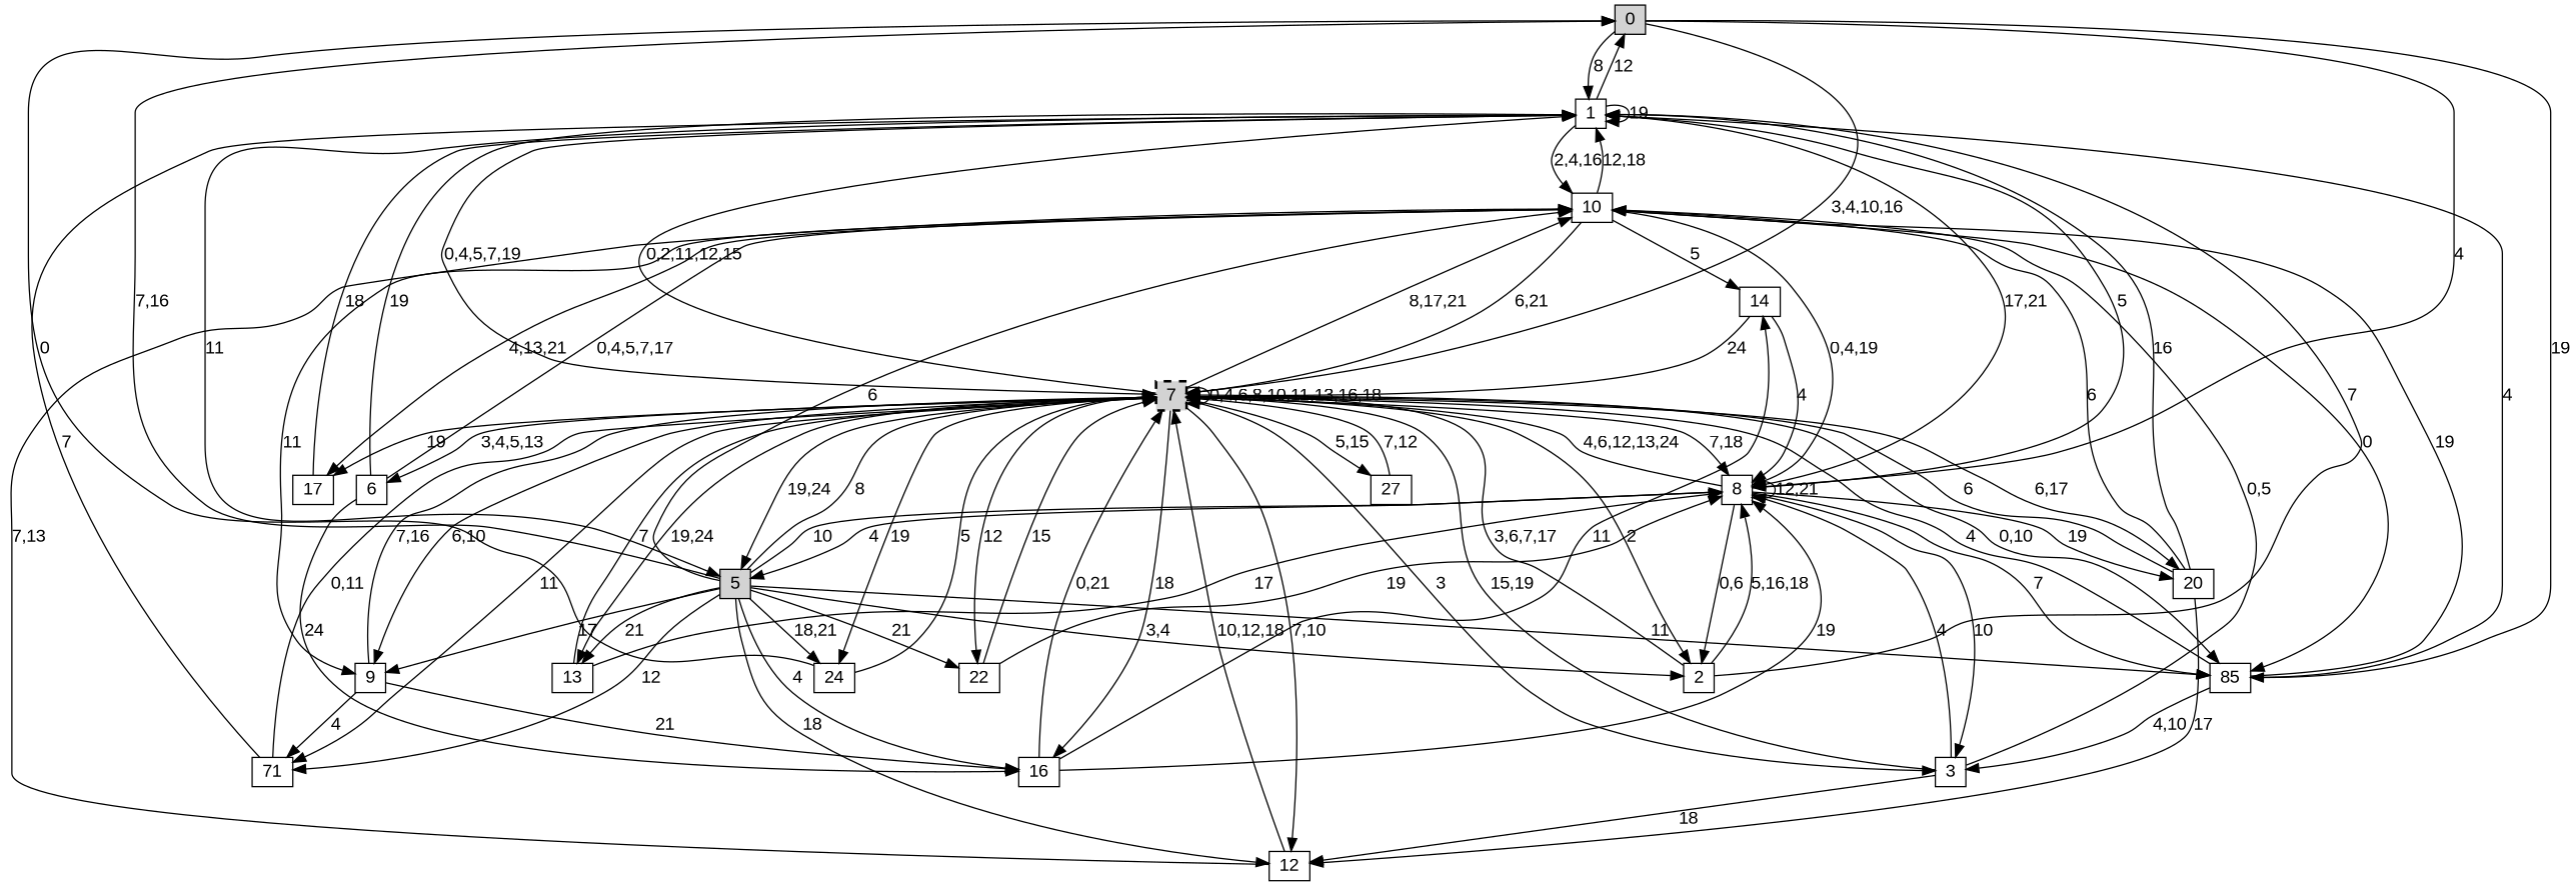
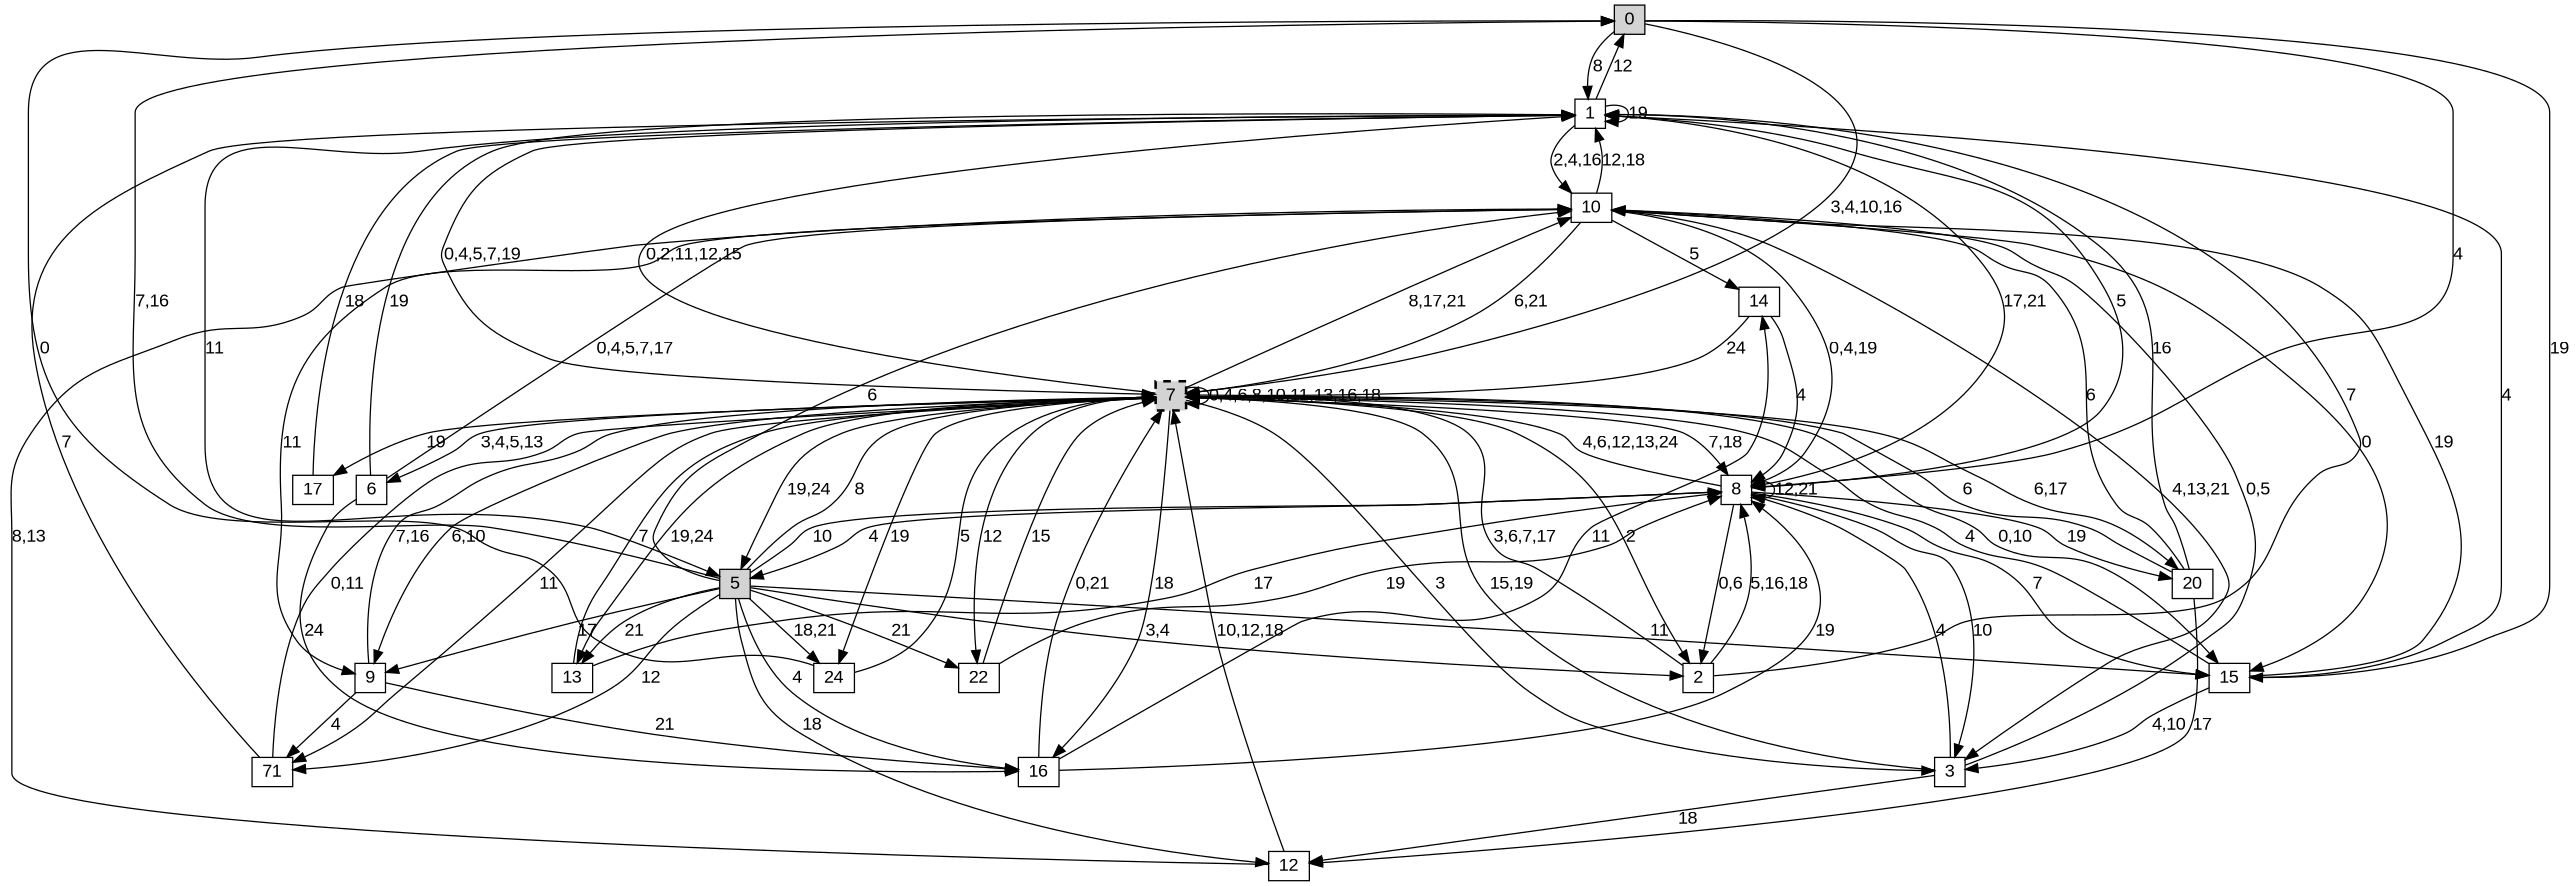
  digraph {
    rankdir=TB
    node [fontname=Arial shape=box]
    edge [fontname=Arial]
    n1 [height=0.1 label=0 style=filled width=0.1]
    n2 [height=0.1 label=1 width=0.1]
    n3 [height=0.1 label=7 style="filled,bold,dashed" width=0.1]
    n4 [height=0.1 label=8 width=0.1]
-   n5 [height=0.1 label=85 width=0.1]
+   n5 [height=0.1 label=15 width=0.1]
    n6 [height=0.1 label=5 style=filled width=0.1]
    n7 [height=0.1 label=10 width=0.1]
    n8 [height=0.1 label=2 width=0.1]
    n9 [height=0.1 label=3 width=0.1]
    n10 [height=0.1 label=12 width=0.1]
    n11 [height=0.1 label=9 width=0.1]
    n12 [height=0.1 label=71 width=0.1]
    n13 [height=0.1 label=13 width=0.1]
    n14 [height=0.1 label=16 width=0.1]
    n15 [height=0.1 label=22 width=0.1]
    n16 [height=0.1 label=24 width=0.1]
    n17 [height=0.1 label=6 width=0.1]
    n18 [height=0.1 label=17 width=0.1]
    n19 [height=0.1 label=20 width=0.1]
-   n20 [height=0.1 label=27 width=0.1]
    n21 [height=0.1 label=14 width=0.1]
    n1 -> n2 [label=8]
    n1 -> n3 [label="3,4,10,16"]
    n1 -> n4 [label=4]
    n1 -> n5 [label=19]
    n2 -> n1 [label=12]
    n2 -> n2 [label=19]
    n2 -> n3 [label="0,4,5,7,19"]
    n2 -> n4 [label="17,21"]
    n2 -> n6 [label=11]
    n2 -> n7 [label="2,4,16"]
    n3 -> n2 [label="0,2,11,12,15"]
    n3 -> n3 [label="0,4,6,8,10,11,13,16,18"]
    n3 -> n4 [label="7,18"]
    n3 -> n5 [label="0,10"]
    n3 -> n6 [label="19,24"]
    n3 -> n7 [label="8,17,21"]
    n3 -> n8 [label=2]
    n3 -> n9 [label=3]
-   n3 -> n10 [label="7,10"]
    n3 -> n11 [label="6,10"]
    n3 -> n12 [label=11]
    n3 -> n13 [label="19,24"]
    n3 -> n14 [label=18]
    n3 -> n15 [label=12]
    n3 -> n16 [label=19]
    n3 -> n17 [label="3,4,5,13"]
    n3 -> n18 [label=19]
    n3 -> n19 [label="6,17"]
-   n3 -> n20 [label="5,15"]
    n4 -> n2 [label=5]
    n4 -> n3 [label="4,6,12,13,24"]
    n4 -> n4 [label="12,21"]
    n4 -> n5 [label=7]
    n4 -> n6 [label=4]
    n4 -> n8 [label="0,6"]
    n4 -> n9 [label=10]
    n4 -> n19 [label=19]
    n5 -> n2 [label=4]
    n5 -> n3 [label=4]
    n5 -> n7 [label=19]
    n5 -> n9 [label="4,10"]
    n6 -> n1 [label="7,16"]
    n6 -> n3 [label=8]
    n6 -> n4 [label=10]
    n6 -> n5 [label=11]
    n6 -> n7 [label=6]
    n6 -> n8 [label="3,4"]
    n6 -> n10 [label=18]
    n6 -> n11 [label=17]
    n6 -> n12 [label=12]
    n6 -> n13 [label=21]
    n6 -> n14 [label=4]
    n6 -> n15 [label=21]
    n6 -> n16 [label="18,21"]
    n7 -> n2 [label="12,18"]
    n7 -> n3 [label="6,21"]
    n7 -> n4 [label="0,4,19"]
    n7 -> n5 [label=0]
-   n7 -> n18 [label="4,13,21"]
+   n7 -> n9 [label="4,13,21"]
    n7 -> n11 [label=11]
    n7 -> n21 [label=5]
    n8 -> n2 [label=7]
    n8 -> n3 [label="3,6,7,17"]
    n8 -> n4 [label="5,16,18"]
    n9 -> n3 [label="15,19"]
    n9 -> n4 [label=4]
    n9 -> n7 [label="0,5"]
    n9 -> n10 [label=18]
    n10 -> n3 [label="10,12,18"]
-   n10 -> n7 [label="7,13"]
+   n10 -> n7 [label="8,13"]
    n11 -> n3 [label="7,16"]
    n11 -> n12 [label=4]
    n11 -> n14 [label=21]
    n12 -> n2 [label=7]
    n12 -> n3 [label="0,11"]
    n13 -> n3 [label=7]
    n13 -> n4 [label=17]
    n14 -> n3 [label="0,21"]
    n14 -> n4 [label=19]
    n14 -> n21 [label=11]
    n15 -> n3 [label=15]
    n15 -> n4 [label=19]
    n16 -> n1 [label=0]
    n16 -> n3 [label=5]
    n17 -> n2 [label=19]
    n17 -> n7 [label="0,4,5,7,17"]
    n17 -> n14 [label=24]
    n18 -> n2 [label=18]
    n19 -> n2 [label=16]
    n19 -> n3 [label=6]
    n19 -> n7 [label=6]
    n19 -> n10 [label=17]
-   n20 -> n3 [label="7,12"]
    n21 -> n3 [label=24]
    n21 -> n4 [label=4]
  }
